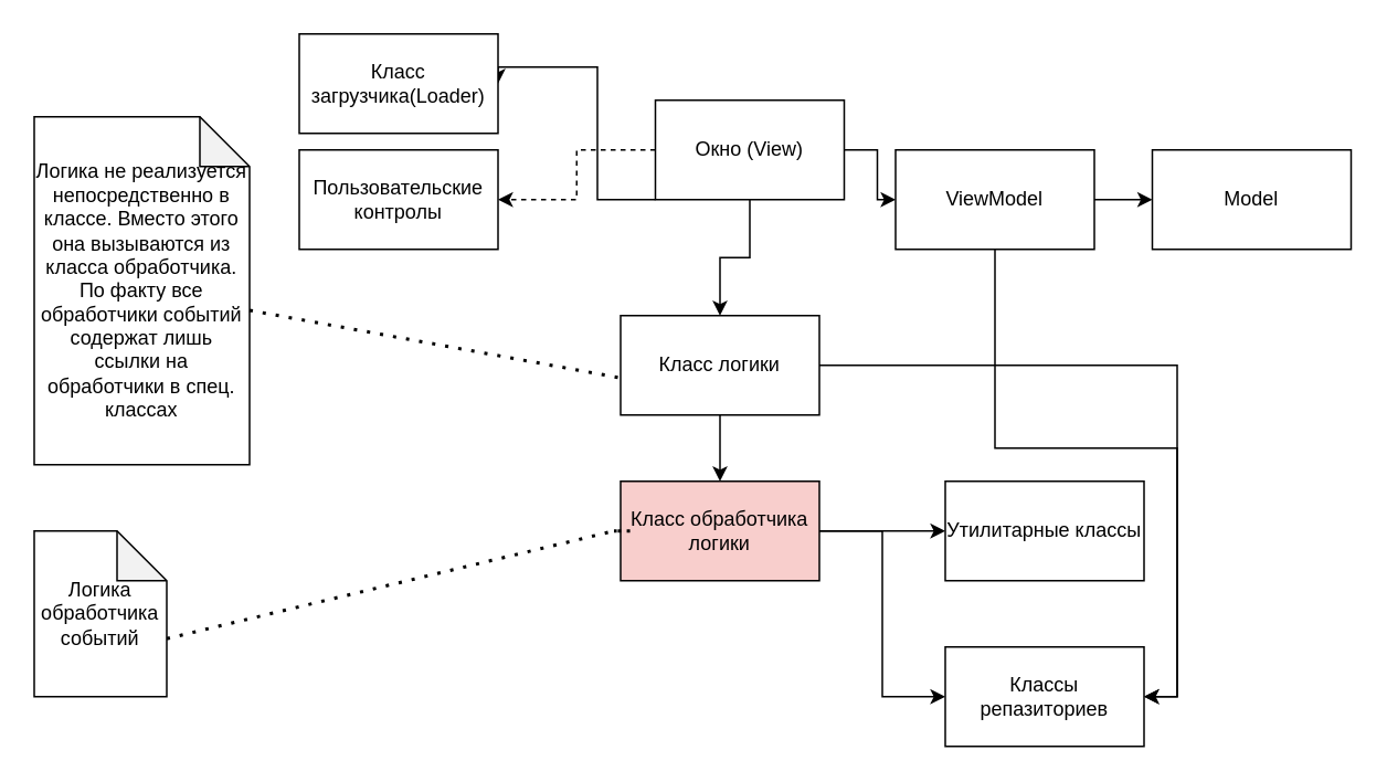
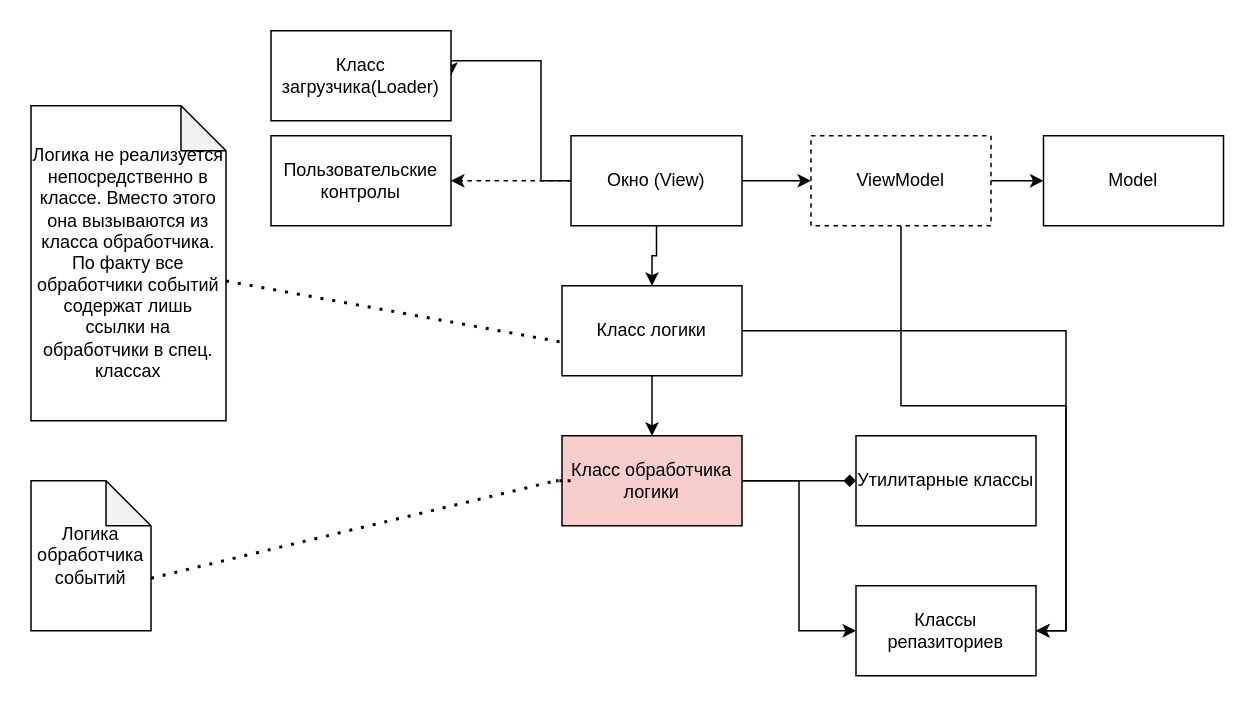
  <mxCell id="0" />
  <mxCell id="1" parent="0" />
  <mxCell id="2" style="edgeStyle=orthogonalEdgeStyle;rounded=0;orthogonalLoop=1;jettySize=auto;html=1;entryX=0;entryY=0.5;entryDx=0;entryDy=0;" edge="1" parent="1" source="6" target="9"><mxGeometry relative="1" as="geometry" /></mxCell>
  <mxCell id="3" style="edgeStyle=orthogonalEdgeStyle;rounded=0;orthogonalLoop=1;jettySize=auto;html=1;entryX=0.5;entryY=0;entryDx=0;entryDy=0;" edge="1" parent="1" source="6" target="12"><mxGeometry relative="1" as="geometry" /></mxCell>
  <mxCell id="4" style="edgeStyle=orthogonalEdgeStyle;rounded=0;orthogonalLoop=1;jettySize=auto;html=1;entryX=1;entryY=0.5;entryDx=0;entryDy=0;dashed=1;" edge="1" parent="1" source="6" target="23"><mxGeometry relative="1" as="geometry" /></mxCell>
  <mxCell id="5" style="edgeStyle=orthogonalEdgeStyle;rounded=0;orthogonalLoop=1;jettySize=auto;html=1;entryX=1;entryY=0.5;entryDx=0;entryDy=0;" edge="1" parent="1" source="6" target="24"><mxGeometry relative="1" as="geometry"><Array as="points"><mxPoint x="360" y="120" /><mxPoint x="360" y="40" /><mxPoint x="300" y="40" /></Array></mxGeometry></mxCell>
- <mxCell id="6" value="Окно (View)" style="rounded=0;whiteSpace=wrap;html=1;" vertex="1" parent="1"><mxGeometry x="395" y="60" width="114" height="60" as="geometry" /></mxCell>
+ <mxCell id="6" value="Окно (View)" style="rounded=0;whiteSpace=wrap;html=1;" vertex="1" parent="1"><mxGeometry x="380" y="90" width="114" height="60" as="geometry" /></mxCell>
  <mxCell id="7" style="edgeStyle=orthogonalEdgeStyle;rounded=0;orthogonalLoop=1;jettySize=auto;html=1;entryX=0;entryY=0.5;entryDx=0;entryDy=0;" edge="1" parent="1" source="9" target="20"><mxGeometry relative="1" as="geometry" /></mxCell>
  <mxCell id="8" style="edgeStyle=orthogonalEdgeStyle;rounded=0;orthogonalLoop=1;jettySize=auto;html=1;entryX=1;entryY=0.5;entryDx=0;entryDy=0;" edge="1" parent="1" source="9" target="22"><mxGeometry relative="1" as="geometry" /></mxCell>
- <mxCell id="9" value="ViewModel" style="rounded=0;whiteSpace=wrap;html=1;" vertex="1" parent="1"><mxGeometry x="540" y="90" width="120" height="60" as="geometry" /></mxCell>
+ <mxCell id="9" value="ViewModel" style="rounded=0;whiteSpace=wrap;html=1;dashed=1;" vertex="1" parent="1"><mxGeometry x="540" y="90" width="120" height="60" as="geometry" /></mxCell>
  <mxCell id="10" style="edgeStyle=orthogonalEdgeStyle;rounded=0;orthogonalLoop=1;jettySize=auto;html=1;entryX=0.5;entryY=0;entryDx=0;entryDy=0;" edge="1" parent="1" source="12" target="15"><mxGeometry relative="1" as="geometry" /></mxCell>
  <mxCell id="11" style="edgeStyle=orthogonalEdgeStyle;rounded=0;orthogonalLoop=1;jettySize=auto;html=1;exitX=1;exitY=0.5;exitDx=0;exitDy=0;entryX=1;entryY=0.5;entryDx=0;entryDy=0;" edge="1" parent="1" source="12" target="22"><mxGeometry relative="1" as="geometry"><mxPoint x="750" y="420" as="targetPoint" /></mxGeometry></mxCell>
  <mxCell id="12" value="Класс логики" style="rounded=0;whiteSpace=wrap;html=1;" vertex="1" parent="1"><mxGeometry x="374" y="190" width="120" height="60" as="geometry" /></mxCell>
- <mxCell id="13" style="edgeStyle=orthogonalEdgeStyle;rounded=0;orthogonalLoop=1;jettySize=auto;html=1;entryX=0;entryY=0.5;entryDx=0;entryDy=0;" edge="1" parent="1" source="15" target="21"><mxGeometry relative="1" as="geometry" /></mxCell>
+ <mxCell id="13" style="edgeStyle=orthogonalEdgeStyle;rounded=0;orthogonalLoop=1;jettySize=auto;html=1;entryX=0;entryY=0.5;entryDx=0;entryDy=0;endArrow=diamond;" edge="1" parent="1" source="15" target="21"><mxGeometry relative="1" as="geometry" /></mxCell>
  <mxCell id="14" style="edgeStyle=orthogonalEdgeStyle;rounded=0;orthogonalLoop=1;jettySize=auto;html=1;entryX=0;entryY=0.5;entryDx=0;entryDy=0;" edge="1" parent="1" source="15" target="22"><mxGeometry relative="1" as="geometry" /></mxCell>
  <mxCell id="15" value="Класс обработчика логики" style="rounded=0;whiteSpace=wrap;html=1;fillColor=#f8cecc;" vertex="1" parent="1"><mxGeometry x="374" y="290" width="120" height="60" as="geometry" /></mxCell>
  <mxCell id="16" value="Логика не реализуется непосредственно в классе. Вместо этого она вызываются из класса обработчика. По факту все обработчики событий содержат лишь ссылки на обработчики в спец. классах" style="shape=note;whiteSpace=wrap;html=1;backgroundOutline=1;darkOpacity=0.05;" vertex="1" parent="1"><mxGeometry y="70" width="130" height="210" as="geometry" x="20" /></mxCell>
  <mxCell id="17" value="" style="endArrow=none;dashed=1;html=1;dashPattern=1 3;strokeWidth=2;rounded=0;entryX=0.017;entryY=0.633;entryDx=0;entryDy=0;entryPerimeter=0;" edge="1" parent="1" source="16" target="12"><mxGeometry width="50" height="50" relative="1" as="geometry"><mxPoint x="170" y="230" as="sourcePoint" /><mxPoint x="240.711" y="180" as="targetPoint" /></mxGeometry></mxCell>
  <mxCell id="18" value="" style="endArrow=none;dashed=1;html=1;dashPattern=1 3;strokeWidth=2;rounded=0;exitX=0;exitY=0;exitDx=80;exitDy=65;exitPerimeter=0;" edge="1" parent="1" source="19"><mxGeometry width="50" height="50" relative="1" as="geometry"><mxPoint x="200" y="380" as="sourcePoint" /><mxPoint x="370" y="320" as="targetPoint" /><Array as="points"><mxPoint x="370" y="320" /><mxPoint x="380" y="320" /></Array></mxGeometry></mxCell>
  <mxCell id="19" value="Логика обработчика событий" style="shape=note;whiteSpace=wrap;html=1;backgroundOutline=1;darkOpacity=0.05;" vertex="1" parent="1"><mxGeometry y="320" width="80" height="100" as="geometry" x="20" /></mxCell>
  <mxCell id="20" value="Model" style="rounded=0;whiteSpace=wrap;html=1;" vertex="1" parent="1"><mxGeometry x="695" y="90" width="120" height="60" as="geometry" /></mxCell>
  <mxCell id="21" value="Утилитарные классы" style="rounded=0;whiteSpace=wrap;html=1;" vertex="1" parent="1"><mxGeometry x="570" y="290" width="120" height="60" as="geometry" /></mxCell>
  <mxCell id="22" value="Классы репазиториев" style="rounded=0;whiteSpace=wrap;html=1;" vertex="1" parent="1"><mxGeometry x="570" y="390" width="120" height="60" as="geometry" /></mxCell>
  <mxCell id="23" value="Пользовательские контролы" style="rounded=0;whiteSpace=wrap;html=1;" vertex="1" parent="1"><mxGeometry x="180" y="90" width="120" height="60" as="geometry" /></mxCell>
  <mxCell id="24" value="Класс загрузчика(Loader)" style="rounded=0;whiteSpace=wrap;html=1;" vertex="1" parent="1"><mxGeometry x="180" y="20" width="120" height="60" as="geometry" /></mxCell>
